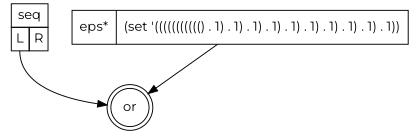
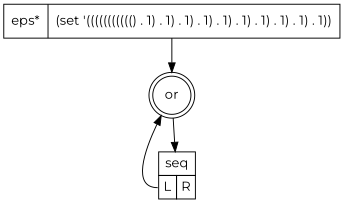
  digraph {
    fontname=Montserrat
    node [fontname=Montserrat]
    edge [fontname=Montserrat]
    n1 [label=or shape=doublecircle]
    n2 [label=< <table border="0" cellborder="1" cellspacing="0" cellpadding="4"><tr><td colspan="2">seq</td></tr><tr><td port="L">L</td><td port="R">R</td></tr></table>> margin=0 shape=none]
    n3 [label="eps* | (set '((((((((((() . 1) . 1) . 1) . 1) . 1) . 1) . 1) . 1) . 1) . 1))" shape=record]
+   n1 -> n2
    n2 -> n1 [tailport=L]
    n3 -> n1
  }
